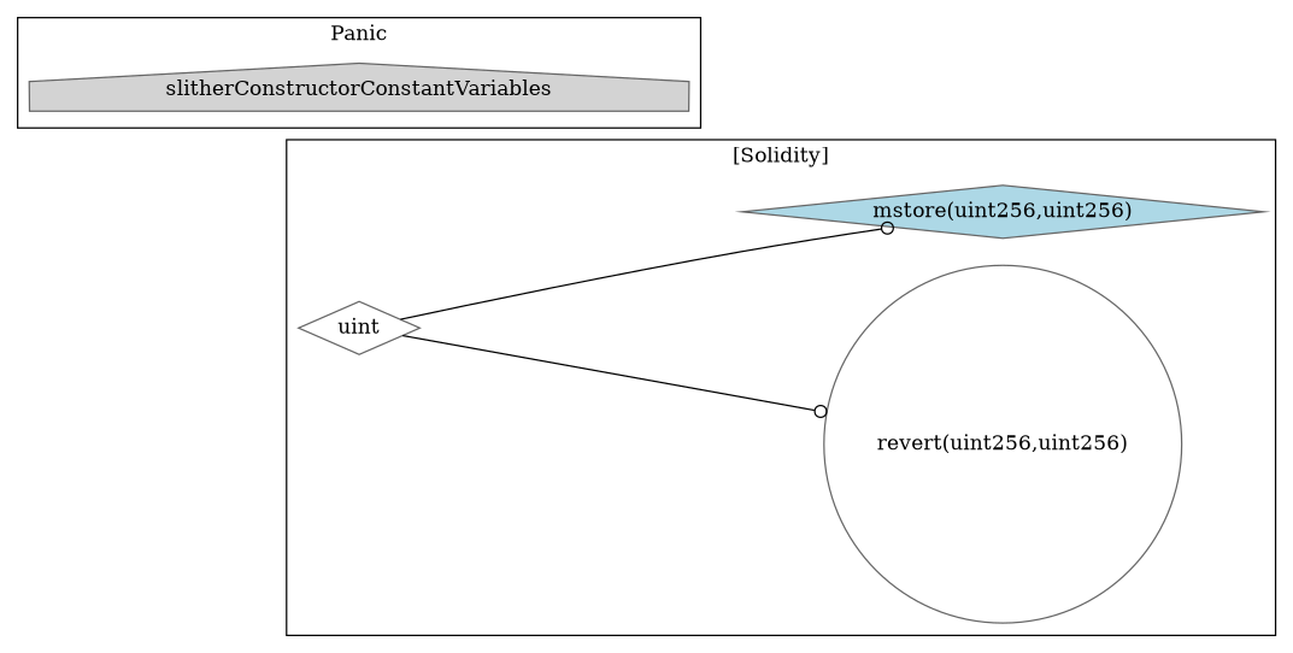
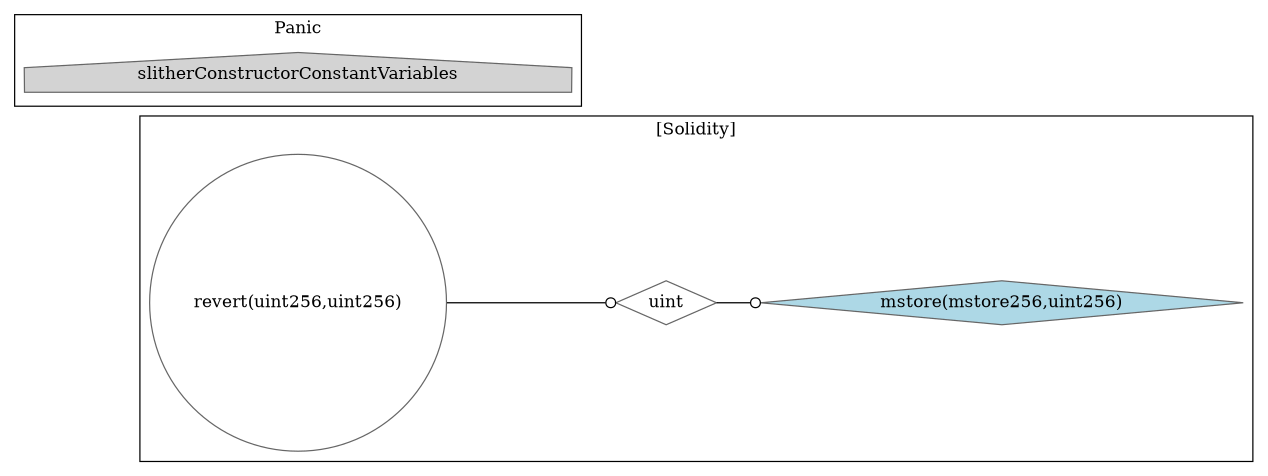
  strict digraph {
    rankdir=LR
    node [color=gray40 fillcolor=white shape=diamond style=filled]
    edge [arrowhead=odot style=solid]
    n1 [label=uint]
    "revert(uint256,uint256)" [shape=circle]
-   "mstore(uint256,uint256)" [fillcolor=lightblue]
+   "mstore(uint256,uint256)" [fillcolor=lightblue label="mstore(mstore256,uint256)"]
    n4 [fillcolor=lightgrey label=slitherConstructorConstantVariables shape=house]
    subgraph cluster_1 {
      label="[Solidity]"
      n1
      "revert(uint256,uint256)"
      "mstore(uint256,uint256)"
    }
    subgraph cluster_2 {
      label=Panic
      n4
    }
-   n1 -> "revert(uint256,uint256)"
+   "revert(uint256,uint256)" -> n1
    n1 -> "mstore(uint256,uint256)"
  }
